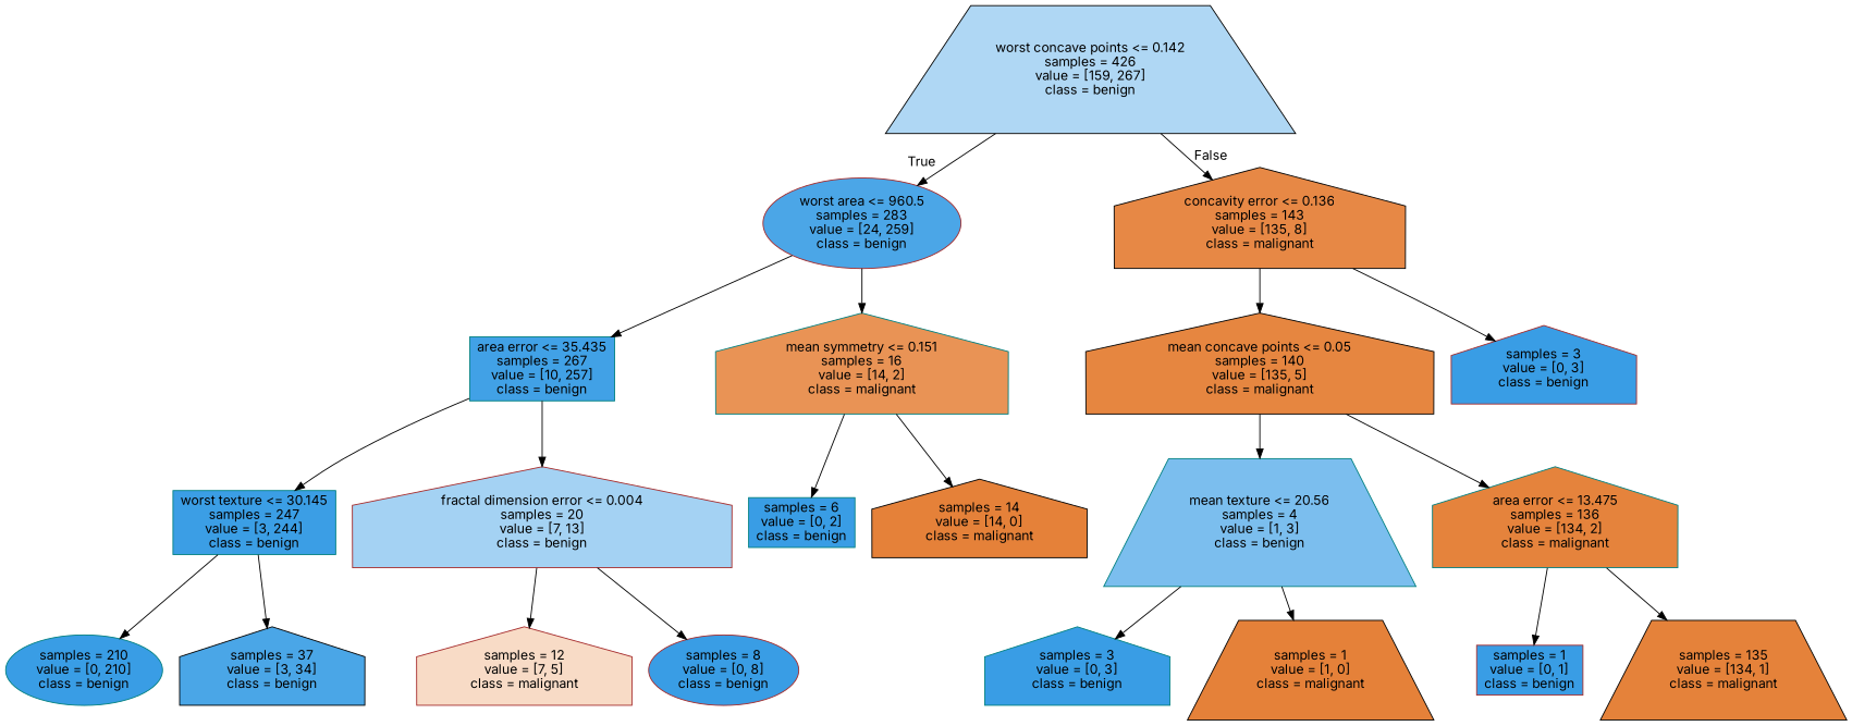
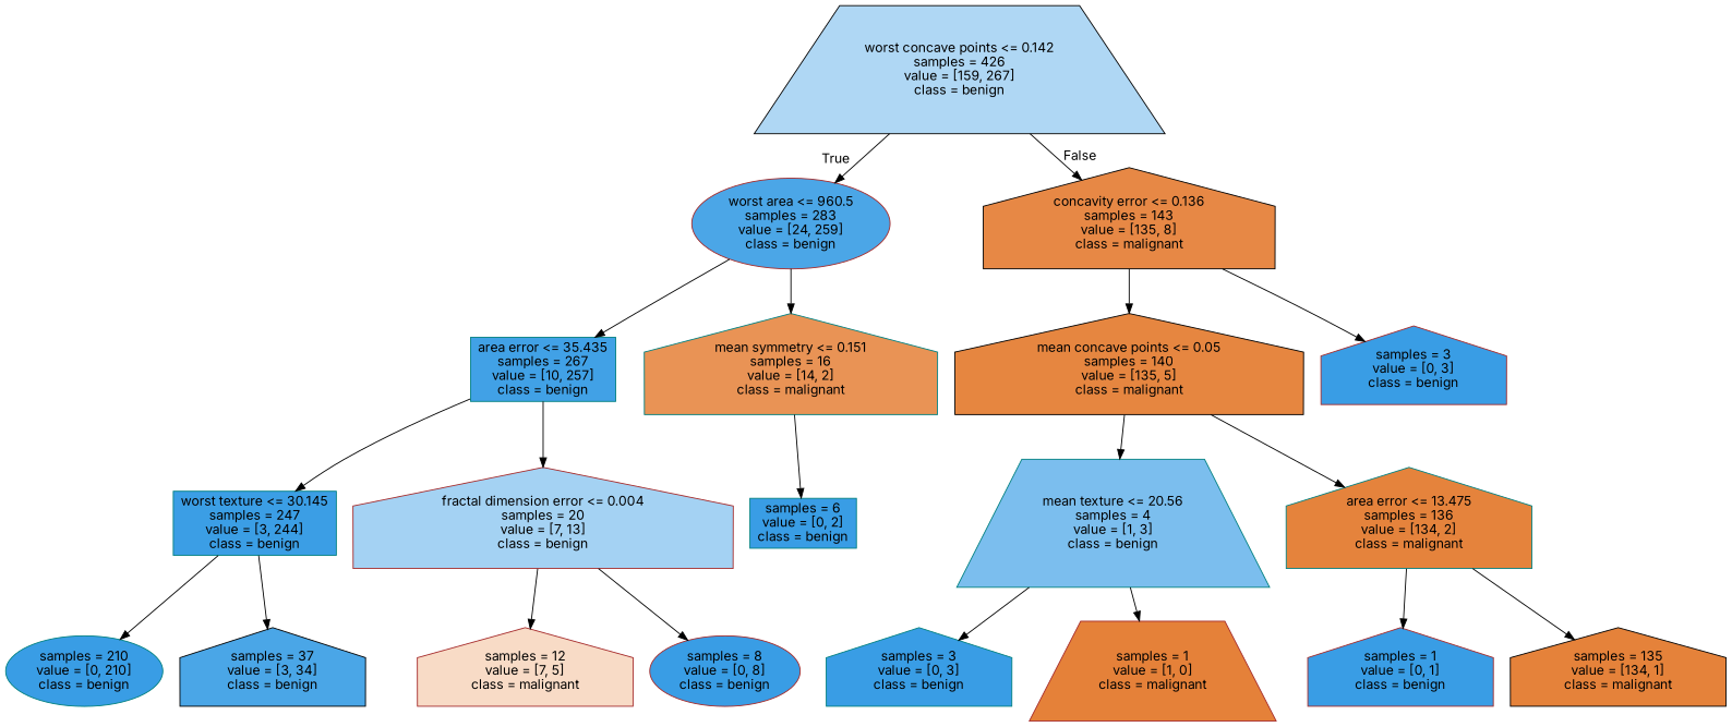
  digraph {
    fontname=Inter
    node [color=teal fillcolor="#399de5" fontname=Inter shape=house style=filled]
    edge [fontname=Inter]
    n1 [color=black fillcolor="#afd7f4" label="worst concave points <= 0.142\nsamples = 426\nvalue = [159, 267]\nclass = benign" shape=trapezium]
    n2 [color=brown fillcolor="#4ba6e7" label="worst area <= 960.5\nsamples = 283\nvalue = [24, 259]\nclass = benign" shape=ellipse]
    n3 [color=black fillcolor="#e78845" label="concavity error <= 0.136\nsamples = 143\nvalue = [135, 8]\nclass = malignant"]
    n4 [fillcolor="#41a1e6" label="area error <= 35.435\nsamples = 267\nvalue = [10, 257]\nclass = benign" shape=box]
    n5 [fillcolor="#e99355" label="mean symmetry <= 0.151\nsamples = 16\nvalue = [14, 2]\nclass = malignant"]
    n6 [color=black fillcolor="#e68640" label="mean concave points <= 0.05\nsamples = 140\nvalue = [135, 5]\nclass = malignant"]
    n7 [color=brown label="samples = 3\nvalue = [0, 3]\nclass = benign"]
    n8 [fillcolor="#3b9ee5" label="worst texture <= 30.145\nsamples = 247\nvalue = [3, 244]\nclass = benign" shape=box]
    n9 [color=brown fillcolor="#a4d2f3" label="fractal dimension error <= 0.004\nsamples = 20\nvalue = [7, 13]\nclass = benign"]
    n10 [label="samples = 6\nvalue = [0, 2]\nclass = benign" shape=box]
-   n11 [color=black fillcolor="#e58139" label="samples = 14\nvalue = [14, 0]\nclass = malignant"]
    n12 [label="samples = 210\nvalue = [0, 210]\nclass = benign" shape=ellipse]
    n13 [color=black fillcolor="#4aa6e7" label="samples = 37\nvalue = [3, 34]\nclass = benign"]
    n14 [color=brown fillcolor="#f8dbc6" label="samples = 12\nvalue = [7, 5]\nclass = malignant"]
    n15 [color=brown label="samples = 8\nvalue = [0, 8]\nclass = benign" shape=ellipse]
    n16 [fillcolor="#7bbeee" label="mean texture <= 20.56\nsamples = 4\nvalue = [1, 3]\nclass = benign" shape=trapezium]
    n17 [fillcolor="#e5833c" label="area error <= 13.475\nsamples = 136\nvalue = [134, 2]\nclass = malignant"]
    n18 [label="samples = 3\nvalue = [0, 3]\nclass = benign"]
-   n19 [color=black fillcolor="#e58139" label="samples = 1\nvalue = [1, 0]\nclass = malignant" shape=trapezium]
-   n20 [color=brown label="samples = 1\nvalue = [0, 1]\nclass = benign" shape=box]
-   n21 [color=black fillcolor="#e5823a" label="samples = 135\nvalue = [134, 1]\nclass = malignant" shape=trapezium]
+   n19 [color=brown fillcolor="#e58139" label="samples = 1\nvalue = [1, 0]\nclass = malignant" shape=trapezium]
+   n20 [color=brown label="samples = 1\nvalue = [0, 1]\nclass = benign"]
+   n21 [color=black fillcolor="#e5823a" label="samples = 135\nvalue = [134, 1]\nclass = malignant"]
    n1 -> n2 [headlabel=True labelangle=45 labeldistance=2.5]
    n1 -> n3 [headlabel=False labelangle=-45 labeldistance=2.5]
    n2 -> n4
    n2 -> n5
    n3 -> n6
    n3 -> n7
    n4 -> n8
    n4 -> n9
    n5 -> n10
-   n5 -> n11
    n6 -> n16
    n6 -> n17
    n8 -> n12
    n8 -> n13
    n9 -> n14
    n9 -> n15
    n16 -> n18
    n16 -> n19
    n17 -> n20
    n17 -> n21
  }
